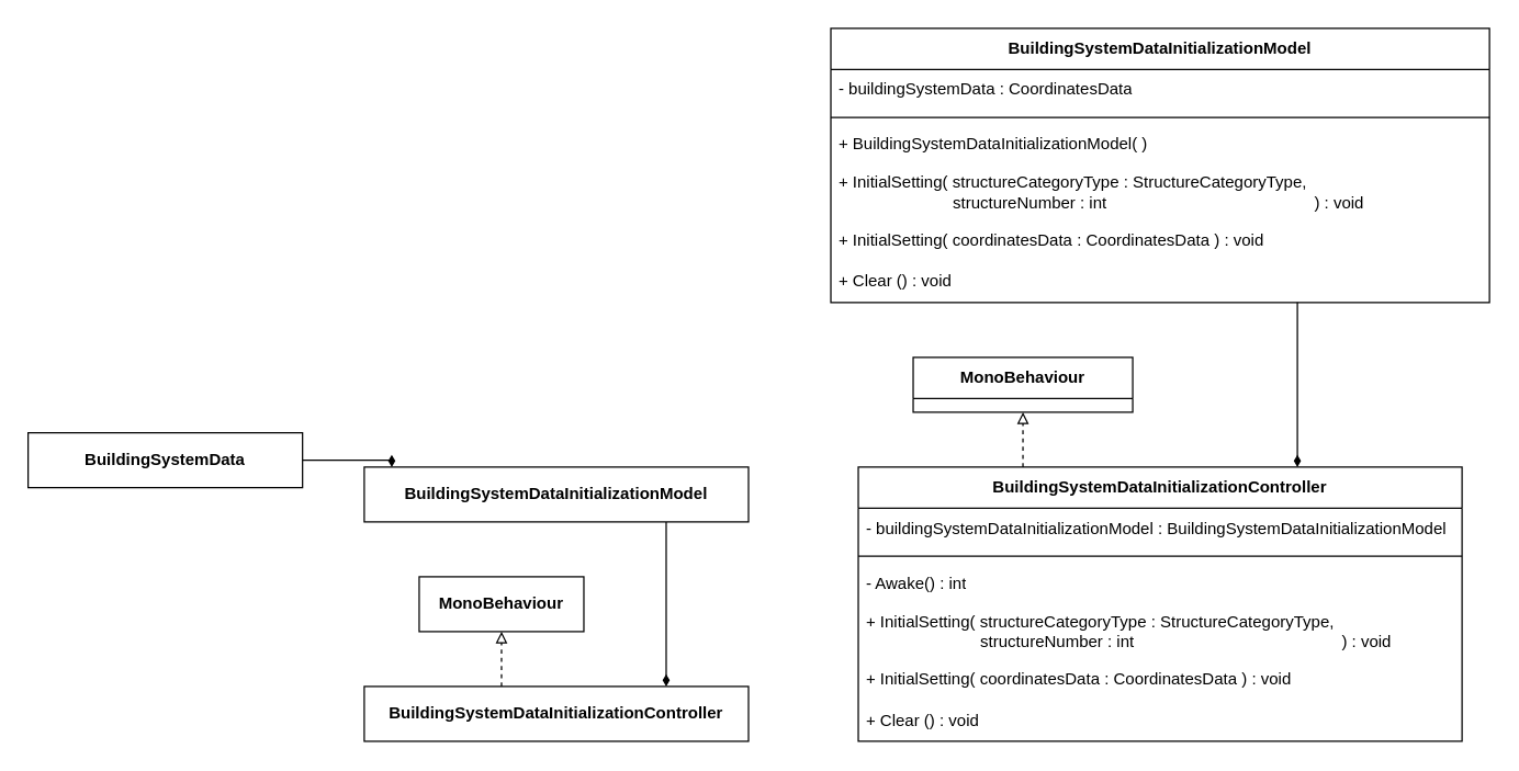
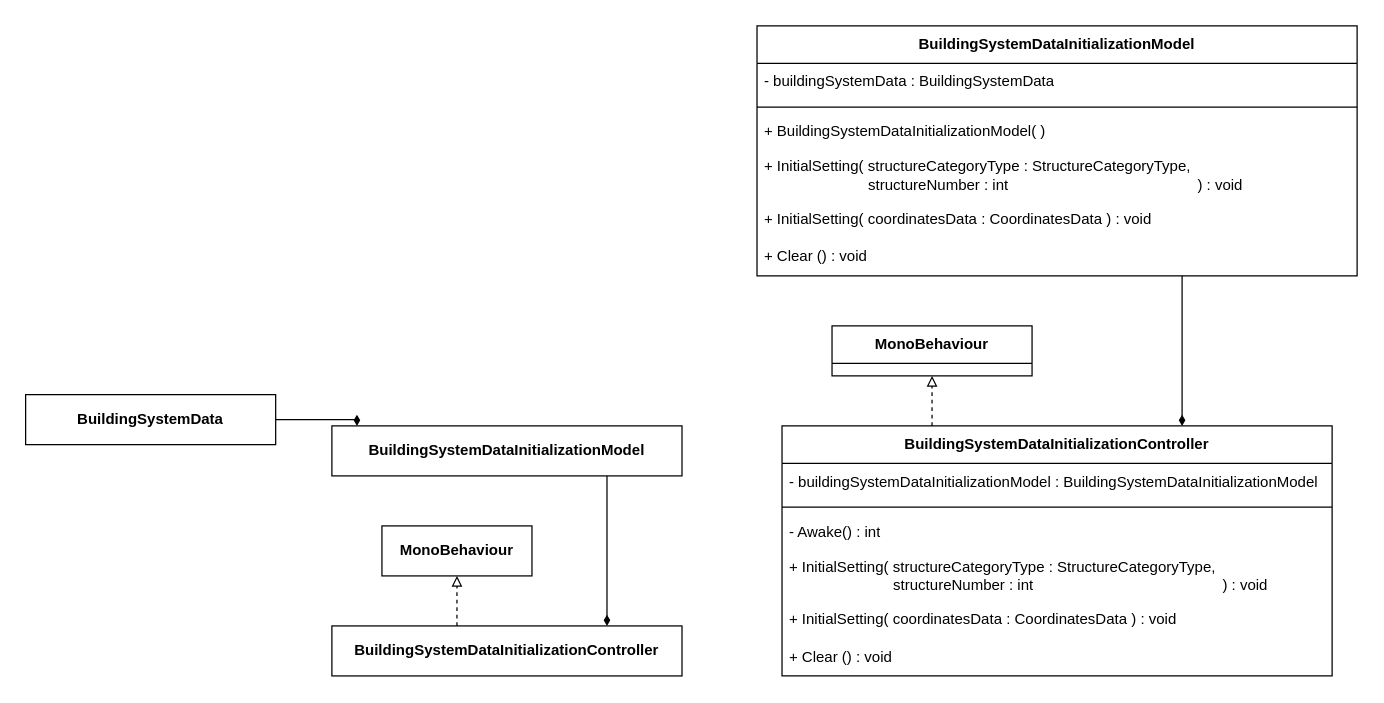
  <mxCell id="0" />
  <mxCell id="1" parent="0" />
  <mxCell id="2" style="edgeStyle=orthogonalEdgeStyle;rounded=0;orthogonalLoop=1;jettySize=auto;html=1;startArrow=diamondThin;startFill=1;endArrow=none;endFill=0;" edge="1" parent="1" source="7" target="6"><mxGeometry relative="1" as="geometry"><Array as="points"><mxPoint x="285" y="360" /></Array></mxGeometry></mxCell>
  <mxCell id="3" style="edgeStyle=orthogonalEdgeStyle;rounded=0;orthogonalLoop=1;jettySize=auto;html=1;endArrow=none;endFill=0;startArrow=diamondThin;startFill=1;" edge="1" parent="1" source="5" target="7"><mxGeometry relative="1" as="geometry"><Array as="points"><mxPoint x="485" y="440" /><mxPoint x="485" y="440" /></Array></mxGeometry></mxCell>
  <mxCell id="4" style="edgeStyle=orthogonalEdgeStyle;rounded=0;orthogonalLoop=1;jettySize=auto;html=1;endArrow=block;endFill=0;dashed=1;" edge="1" parent="1" source="5" target="8"><mxGeometry relative="1" as="geometry"><Array as="points"><mxPoint x="365" y="480" /><mxPoint x="365" y="480" /></Array></mxGeometry></mxCell>
  <mxCell id="5" value="&lt;span style=&quot;font-weight: 700;&quot;&gt;BuildingSystemDataInitializationController&lt;/span&gt;" style="html=1;whiteSpace=wrap;" vertex="1" parent="1"><mxGeometry x="264.97" y="500" width="280.03" height="40" as="geometry" /></mxCell>
  <mxCell id="6" value="&lt;span style=&quot;font-weight: 700;&quot;&gt;BuildingSystemData&lt;/span&gt;" style="html=1;whiteSpace=wrap;" vertex="1" parent="1"><mxGeometry x="20" y="315" width="200" height="40" as="geometry" /></mxCell>
  <mxCell id="7" value="&lt;span style=&quot;font-weight: 700;&quot;&gt;BuildingSystemDataInitializationModel&lt;/span&gt;" style="html=1;whiteSpace=wrap;" vertex="1" parent="1"><mxGeometry x="264.97" y="340" width="280.03" height="40" as="geometry" /></mxCell>
  <mxCell id="8" value="&lt;b&gt;MonoBehaviour&lt;/b&gt;" style="html=1;whiteSpace=wrap;" vertex="1" parent="1"><mxGeometry x="305" y="420" width="120" height="40" as="geometry" /></mxCell>
  <mxCell id="9" style="edgeStyle=orthogonalEdgeStyle;rounded=0;orthogonalLoop=1;jettySize=auto;html=1;endArrow=none;endFill=0;startArrow=diamondThin;startFill=1;" edge="1" parent="1" source="11" target="18"><mxGeometry relative="1" as="geometry"><Array as="points"><mxPoint x="945" y="280" /><mxPoint x="945" y="280" /></Array></mxGeometry></mxCell>
  <mxCell id="10" style="edgeStyle=orthogonalEdgeStyle;rounded=0;orthogonalLoop=1;jettySize=auto;html=1;endArrow=block;endFill=0;dashed=1;" edge="1" parent="1" source="11" target="25"><mxGeometry relative="1" as="geometry"><Array as="points"><mxPoint x="745" y="320" /><mxPoint x="745" y="320" /></Array></mxGeometry></mxCell>
  <mxCell id="11" value="BuildingSystemDataInitializationController" style="swimlane;fontStyle=1;align=center;verticalAlign=middle;childLayout=stackLayout;horizontal=1;startSize=30;horizontalStack=0;resizeParent=1;resizeParentMax=0;resizeLast=0;collapsible=1;marginBottom=0;whiteSpace=wrap;html=1;" vertex="1" parent="1"><mxGeometry x="625" y="340" width="440" height="200" as="geometry" /></mxCell>
  <mxCell id="12" value="- b&lt;span style=&quot;text-align: center;&quot;&gt;uildingSystemDataInitializationModel&amp;nbsp;&lt;/span&gt;:&amp;nbsp;&lt;span style=&quot;text-align: center;&quot;&gt;BuildingSystemDataInitializationModel&lt;/span&gt;" style="text;strokeColor=none;fillColor=none;align=left;verticalAlign=middle;spacingLeft=4;spacingRight=4;overflow=hidden;rotatable=0;points=[[0,0.5],[1,0.5]];portConstraint=eastwest;whiteSpace=wrap;html=1;" vertex="1" parent="11"><mxGeometry y="30" width="440" height="30" as="geometry" /></mxCell>
  <mxCell id="13" value="" style="line;strokeWidth=1;fillColor=none;align=left;verticalAlign=middle;spacingTop=-1;spacingLeft=3;spacingRight=3;rotatable=0;labelPosition=right;points=[];portConstraint=eastwest;strokeColor=inherit;" vertex="1" parent="11"><mxGeometry y="60" width="440" height="10" as="geometry" /></mxCell>
  <mxCell id="14" value="- Awake() : int" style="text;strokeColor=none;fillColor=none;align=left;verticalAlign=middle;spacingLeft=4;spacingRight=4;overflow=hidden;rotatable=0;points=[[0,0.5],[1,0.5]];portConstraint=eastwest;whiteSpace=wrap;html=1;" vertex="1" parent="11"><mxGeometry y="70" width="440" height="30" as="geometry" /></mxCell>
  <mxCell id="15" value="+&amp;nbsp;InitialSetting(&amp;nbsp;&lt;span style=&quot;background-color: initial;&quot;&gt;structureCategoryType : StructureCategoryType,&lt;br&gt;&lt;span style=&quot;white-space: pre;&quot;&gt;&#09;&lt;/span&gt;&lt;span style=&quot;white-space: pre;&quot;&gt;&#09;&lt;/span&gt;&lt;span style=&quot;white-space: pre;&quot;&gt;&#09;&lt;/span&gt;&amp;nbsp;&lt;/span&gt;&lt;span style=&quot;background-color: initial;&quot;&gt;structureNumber : int&lt;/span&gt;&lt;span style=&quot;background-color: initial;&quot;&gt;&amp;nbsp;&lt;span style=&quot;white-space: pre;&quot;&gt;&#09;&lt;/span&gt;&lt;span style=&quot;white-space: pre;&quot;&gt;&#09;&lt;/span&gt;&lt;span style=&quot;white-space: pre;&quot;&gt;&#09;&lt;/span&gt;&lt;span style=&quot;white-space: pre;&quot;&gt;&#09;&lt;span style=&quot;white-space: pre;&quot;&gt;&#09;&lt;/span&gt;&lt;span style=&quot;white-space: pre;&quot;&gt;&#09;&lt;/span&gt;&lt;/span&gt;) : void&lt;/span&gt;" style="text;strokeColor=none;fillColor=none;align=left;verticalAlign=middle;spacingLeft=4;spacingRight=4;overflow=hidden;rotatable=0;points=[[0,0.5],[1,0.5]];portConstraint=eastwest;whiteSpace=wrap;html=1;" vertex="1" parent="11"><mxGeometry y="100" width="440" height="40" as="geometry" /></mxCell>
  <mxCell id="16" value="+ InitialSetting( coordinatesData : CoordinatesData ) : void" style="text;strokeColor=none;fillColor=none;align=left;verticalAlign=middle;spacingLeft=4;spacingRight=4;overflow=hidden;rotatable=0;points=[[0,0.5],[1,0.5]];portConstraint=eastwest;whiteSpace=wrap;html=1;" vertex="1" parent="11"><mxGeometry y="140" width="440" height="30" as="geometry" /></mxCell>
  <mxCell id="17" value="+ Clear () : void" style="text;strokeColor=none;fillColor=none;align=left;verticalAlign=middle;spacingLeft=4;spacingRight=4;overflow=hidden;rotatable=0;points=[[0,0.5],[1,0.5]];portConstraint=eastwest;whiteSpace=wrap;html=1;" vertex="1" parent="11"><mxGeometry y="170" width="440" height="30" as="geometry" /></mxCell>
  <mxCell id="18" value="BuildingSystemDataInitializationModel" style="swimlane;fontStyle=1;align=center;verticalAlign=middle;childLayout=stackLayout;horizontal=1;startSize=30;horizontalStack=0;resizeParent=1;resizeParentMax=0;resizeLast=0;collapsible=1;marginBottom=0;whiteSpace=wrap;html=1;" vertex="1" parent="1"><mxGeometry x="605" y="20" width="480" height="200" as="geometry" /></mxCell>
- <mxCell id="19" value="- buildingSystemData : CoordinatesData" style="text;strokeColor=none;fillColor=none;align=left;verticalAlign=middle;spacingLeft=4;spacingRight=4;overflow=hidden;rotatable=0;points=[[0,0.5],[1,0.5]];portConstraint=eastwest;whiteSpace=wrap;html=1;" vertex="1" parent="18"><mxGeometry y="30" width="480" height="30" as="geometry" /></mxCell>
+ <mxCell id="19" value="- buildingSystemData : BuildingSystemData" style="text;strokeColor=none;fillColor=none;align=left;verticalAlign=middle;spacingLeft=4;spacingRight=4;overflow=hidden;rotatable=0;points=[[0,0.5],[1,0.5]];portConstraint=eastwest;whiteSpace=wrap;html=1;" vertex="1" parent="18"><mxGeometry y="30" width="480" height="30" as="geometry" /></mxCell>
  <mxCell id="20" value="" style="line;strokeWidth=1;fillColor=none;align=left;verticalAlign=middle;spacingTop=-1;spacingLeft=3;spacingRight=3;rotatable=0;labelPosition=right;points=[];portConstraint=eastwest;strokeColor=inherit;" vertex="1" parent="18"><mxGeometry y="60" width="480" height="10" as="geometry" /></mxCell>
  <mxCell id="21" value="+&amp;nbsp;&lt;span style=&quot;text-align: center;&quot;&gt;BuildingSystemDataInitializationModel&lt;/span&gt;( )" style="text;strokeColor=none;fillColor=none;align=left;verticalAlign=middle;spacingLeft=4;spacingRight=4;overflow=hidden;rotatable=0;points=[[0,0.5],[1,0.5]];portConstraint=eastwest;whiteSpace=wrap;html=1;" vertex="1" parent="18"><mxGeometry y="70" width="480" height="30" as="geometry" /></mxCell>
  <mxCell id="22" value="+&amp;nbsp;InitialSetting( structureCategoryType : StructureCategoryType,&lt;div&gt;&lt;span style=&quot;white-space: pre;&quot;&gt;&#09;&lt;/span&gt;&lt;span style=&quot;white-space: pre;&quot;&gt;&#09;&lt;/span&gt;&lt;span style=&quot;white-space: pre;&quot;&gt;&#09;&lt;/span&gt;&amp;nbsp;structureNumber : int&lt;span style=&quot;white-space: pre;&quot;&gt;&#09;&lt;/span&gt;&lt;span style=&quot;white-space: pre;&quot;&gt;&#09;&lt;/span&gt;&lt;span style=&quot;white-space: pre;&quot;&gt;&#09;&lt;/span&gt;&lt;span style=&quot;white-space: pre;&quot;&gt;&#09;&lt;/span&gt;&lt;span style=&quot;white-space: pre;&quot;&gt;&#09;&lt;/span&gt; &lt;span style=&quot;white-space: pre;&quot;&gt;&#09;&lt;/span&gt;) : void&lt;/div&gt;" style="text;strokeColor=none;fillColor=none;align=left;verticalAlign=middle;spacingLeft=4;spacingRight=4;overflow=hidden;rotatable=0;points=[[0,0.5],[1,0.5]];portConstraint=eastwest;whiteSpace=wrap;html=1;" vertex="1" parent="18"><mxGeometry y="100" width="480" height="40" as="geometry" /></mxCell>
  <mxCell id="23" value="+&amp;nbsp;InitialSetting( coordinatesData : CoordinatesData ) : void" style="text;strokeColor=none;fillColor=none;align=left;verticalAlign=middle;spacingLeft=4;spacingRight=4;overflow=hidden;rotatable=0;points=[[0,0.5],[1,0.5]];portConstraint=eastwest;whiteSpace=wrap;html=1;" vertex="1" parent="18"><mxGeometry y="140" width="480" height="30" as="geometry" /></mxCell>
  <mxCell id="24" value="+ Clear () : void" style="text;strokeColor=none;fillColor=none;align=left;verticalAlign=middle;spacingLeft=4;spacingRight=4;overflow=hidden;rotatable=0;points=[[0,0.5],[1,0.5]];portConstraint=eastwest;whiteSpace=wrap;html=1;" vertex="1" parent="18"><mxGeometry y="170" width="480" height="30" as="geometry" /></mxCell>
  <mxCell id="25" value="&lt;b&gt;MonoBehaviour&lt;/b&gt;" style="swimlane;fontStyle=1;align=center;verticalAlign=middle;childLayout=stackLayout;horizontal=1;startSize=30;horizontalStack=0;resizeParent=1;resizeParentMax=0;resizeLast=0;collapsible=1;marginBottom=0;whiteSpace=wrap;html=1;" vertex="1" parent="1"><mxGeometry x="665" y="260" width="160" height="40" as="geometry" /></mxCell>
